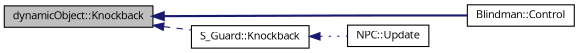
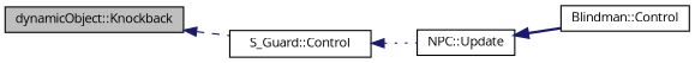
  digraph {
    fontname="Open Sans"
    rankdir=LR
    node [color=black fontname="Open Sans" fontsize=10 shape=record]
    edge [color=midnightblue dir=back fontname="Open Sans" fontsize=10 labelfontname=Helvetica labelfontsize=10]
    n1 [fillcolor=grey75 fontcolor=black height=0.2 label="dynamicObject::Knockback" style=filled width=0.4]
    n2 [height=0.2 label="Blindman::Control" width=0.4]
-   n3 [height=0.2 label="S_Guard::Knockback" width=0.4]
+   n3 [height=0.2 label="S_Guard::Control" width=0.4]
    n4 [height=0.2 label="NPC::Update" width=0.4]
-   n1 -> n2 [style=bold]
+   n4 -> n2 [style=bold]
    n1 -> n3 [style=dashed]
    n3 -> n4 [style=dotted]
  }
